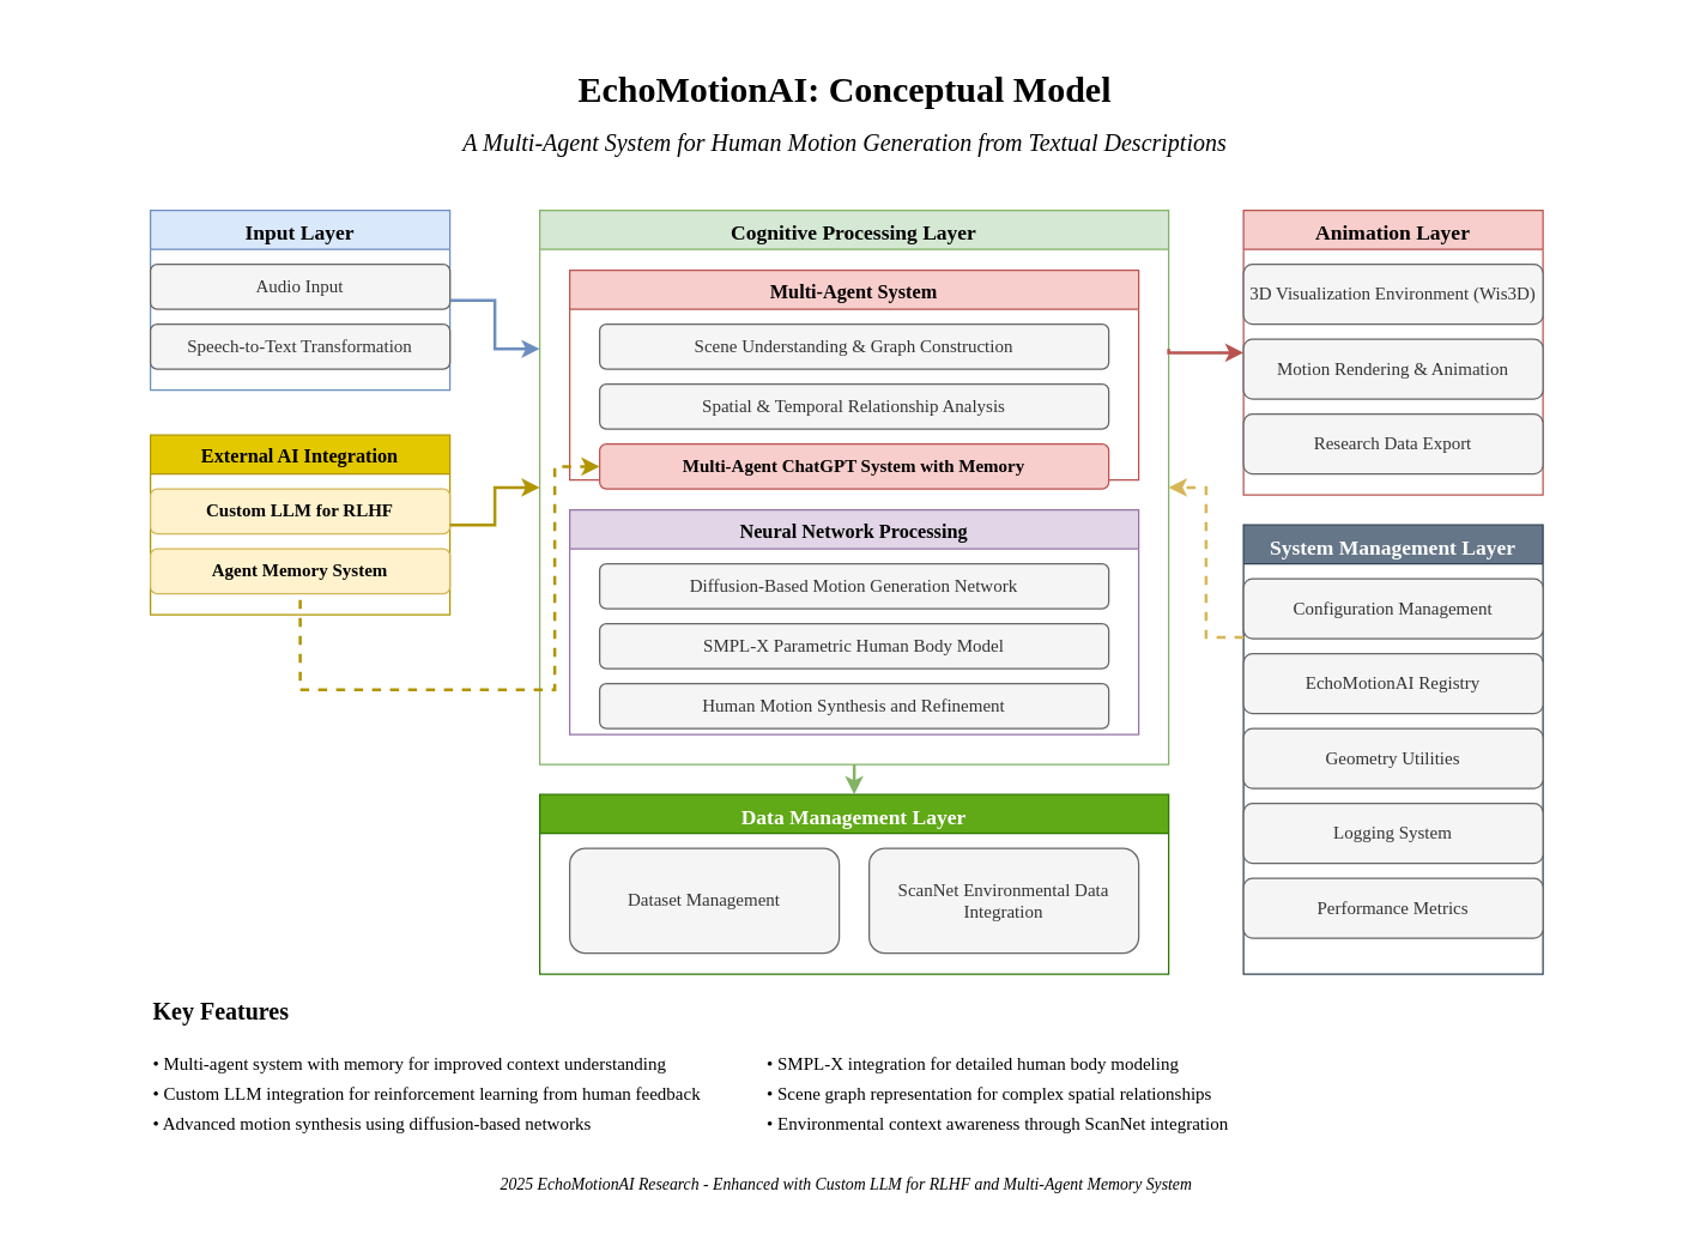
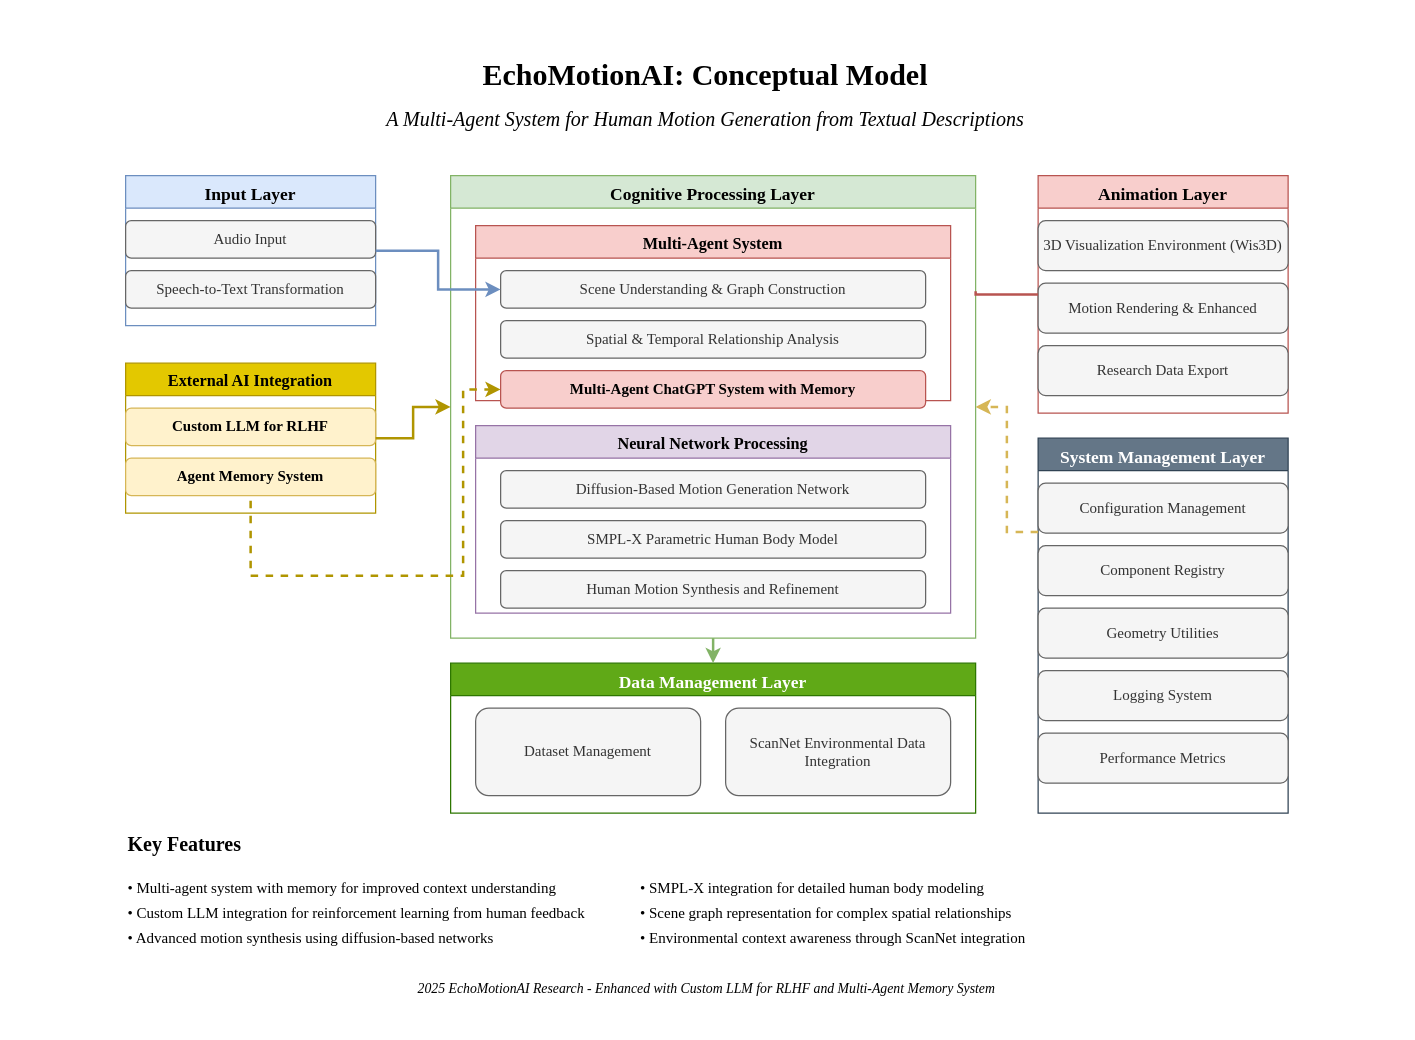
  <mxCell id="0" />
  <mxCell id="1" parent="0" />
  <mxCell id="2" value="" style="rounded=0;whiteSpace=wrap;html=1;fillColor=#FFFFFF;strokeColor=none;" parent="1" vertex="1"><mxGeometry x="20" y="20" width="1090" height="790" as="geometry" /></mxCell>
  <mxCell id="3" value="EchoMotionAI: Conceptual Model" style="text;html=1;strokeColor=none;fillColor=none;align=center;verticalAlign=middle;whiteSpace=wrap;rounded=0;fontSize=24;fontStyle=1;fontFamily=Times New Roman;" parent="1" vertex="1"><mxGeometry x="164" y="40" width="800" height="40" as="geometry" /></mxCell>
  <mxCell id="4" value="A Multi-Agent System for Human Motion Generation from Textual Descriptions" style="text;html=1;strokeColor=none;fillColor=none;align=center;verticalAlign=middle;whiteSpace=wrap;rounded=0;fontSize=16;fontFamily=Times New Roman;fontStyle=2" parent="1" vertex="1"><mxGeometry x="164" y="80" width="800" height="30" as="geometry" /></mxCell>
  <mxCell id="5" value="Input Layer" style="swimlane;fontStyle=1;align=center;verticalAlign=top;childLayout=stackLayout;horizontal=1;startSize=26;horizontalStack=0;resizeParent=1;resizeParentMax=0;resizeLast=0;collapsible=0;marginBottom=0;fontSize=14;fillColor=#dae8fc;strokeColor=#6c8ebf;fontFamily=Times New Roman;" parent="1" vertex="1"><mxGeometry x="100" y="140" width="200" height="120" as="geometry" /></mxCell>
  <mxCell id="6" value="Audio Input" style="rounded=1;whiteSpace=wrap;html=1;fontSize=12;glass=0;strokeWidth=1;shadow=0;fillColor=#f5f5f5;fontColor=#333333;strokeColor=#666666;fontFamily=Times New Roman;" parent="5" vertex="1"><mxGeometry y="36" width="200" height="30" as="geometry" /></mxCell>
  <mxCell id="7" value="Speech-to-Text Transformation" style="rounded=1;whiteSpace=wrap;html=1;fontSize=12;glass=0;strokeWidth=1;shadow=0;fillColor=#f5f5f5;fontColor=#333333;strokeColor=#666666;fontFamily=Times New Roman;" parent="5" vertex="1"><mxGeometry y="76" width="200" height="30" as="geometry" /></mxCell>
  <mxCell id="8" value="Cognitive Processing Layer" style="swimlane;fontStyle=1;align=center;verticalAlign=top;childLayout=stackLayout;horizontal=1;startSize=26;horizontalStack=0;resizeParent=1;resizeParentMax=0;resizeLast=0;collapsible=0;marginBottom=0;fontSize=14;fillColor=#d5e8d4;strokeColor=#82b366;fontFamily=Times New Roman;" parent="1" vertex="1"><mxGeometry x="360" y="140" width="420" height="370" as="geometry" /></mxCell>
  <mxCell id="9" value="Multi-Agent System" style="swimlane;fontStyle=1;align=center;verticalAlign=top;childLayout=stackLayout;horizontal=1;startSize=26;horizontalStack=0;resizeParent=1;resizeParentMax=0;resizeLast=0;collapsible=0;marginBottom=0;fontSize=13;fillColor=#f8cecc;strokeColor=#b85450;fontFamily=Times New Roman;" parent="8" vertex="1"><mxGeometry x="20" y="40" width="380" height="140" as="geometry" /></mxCell>
  <mxCell id="10" value="Scene Understanding &amp; Graph Construction" style="rounded=1;whiteSpace=wrap;html=1;fontSize=12;glass=0;strokeWidth=1;shadow=0;fillColor=#f5f5f5;fontColor=#333333;strokeColor=#666666;fontFamily=Times New Roman;" parent="9" vertex="1"><mxGeometry x="20" y="36" width="340" height="30" as="geometry" /></mxCell>
  <mxCell id="11" value="Spatial &amp; Temporal Relationship Analysis" style="rounded=1;whiteSpace=wrap;html=1;fontSize=12;glass=0;strokeWidth=1;shadow=0;fillColor=#f5f5f5;fontColor=#333333;strokeColor=#666666;fontFamily=Times New Roman;" parent="9" vertex="1"><mxGeometry x="20" y="76" width="340" height="30" as="geometry" /></mxCell>
  <mxCell id="12" value="Multi-Agent ChatGPT System with Memory" style="rounded=1;whiteSpace=wrap;html=1;fontSize=12;glass=0;strokeWidth=1;shadow=0;fillColor=#f8cecc;strokeColor=#b85450;fontFamily=Times New Roman;fontStyle=1" parent="9" vertex="1"><mxGeometry x="20" y="116" width="340" height="30" as="geometry" /></mxCell>
  <mxCell id="13" value="Neural Network Processing" style="swimlane;fontStyle=1;align=center;verticalAlign=top;childLayout=stackLayout;horizontal=1;startSize=26;horizontalStack=0;resizeParent=1;resizeParentMax=0;resizeLast=0;collapsible=0;marginBottom=0;fontSize=13;fillColor=#e1d5e7;strokeColor=#9673a6;fontFamily=Times New Roman;" parent="8" vertex="1"><mxGeometry x="20" y="200" width="380" height="150" as="geometry" /></mxCell>
  <mxCell id="14" value="Diffusion-Based Motion Generation Network" style="rounded=1;whiteSpace=wrap;html=1;fontSize=12;glass=0;strokeWidth=1;shadow=0;fillColor=#f5f5f5;fontColor=#333333;strokeColor=#666666;fontFamily=Times New Roman;" parent="13" vertex="1"><mxGeometry x="20" y="36" width="340" height="30" as="geometry" /></mxCell>
  <mxCell id="15" value="SMPL-X Parametric Human Body Model" style="rounded=1;whiteSpace=wrap;html=1;fontSize=12;glass=0;strokeWidth=1;shadow=0;fillColor=#f5f5f5;fontColor=#333333;strokeColor=#666666;fontFamily=Times New Roman;" parent="13" vertex="1"><mxGeometry x="20" y="76" width="340" height="30" as="geometry" /></mxCell>
  <mxCell id="16" value="Human Motion Synthesis and Refinement" style="rounded=1;whiteSpace=wrap;html=1;fontSize=12;glass=0;strokeWidth=1;shadow=0;fillColor=#f5f5f5;fontColor=#333333;strokeColor=#666666;fontFamily=Times New Roman;" parent="13" vertex="1"><mxGeometry x="20" y="116" width="340" height="30" as="geometry" /></mxCell>
  <mxCell id="17" value="External AI Integration" style="swimlane;fontStyle=1;align=center;verticalAlign=top;childLayout=stackLayout;horizontal=1;startSize=26;horizontalStack=0;resizeParent=1;resizeParentMax=0;resizeLast=0;collapsible=0;marginBottom=0;fontSize=13;fillColor=#e3c800;strokeColor=#B09500;fontColor=#000000;fontFamily=Times New Roman;" parent="1" vertex="1"><mxGeometry x="100" y="290" width="200" height="120" as="geometry" /></mxCell>
  <mxCell id="18" value="Custom LLM for RLHF" style="rounded=1;whiteSpace=wrap;html=1;fontSize=12;glass=0;strokeWidth=1;shadow=0;fillColor=#fff2cc;strokeColor=#d6b656;fontFamily=Times New Roman;fontStyle=1" parent="17" vertex="1"><mxGeometry y="36" width="200" height="30" as="geometry" /></mxCell>
  <mxCell id="19" value="Agent Memory System" style="rounded=1;whiteSpace=wrap;html=1;fontSize=12;glass=0;strokeWidth=1;shadow=0;fillColor=#fff2cc;strokeColor=#d6b656;fontFamily=Times New Roman;fontStyle=1" parent="17" vertex="1"><mxGeometry y="76" width="200" height="30" as="geometry" /></mxCell>
  <mxCell id="20" value="Data Management Layer" style="swimlane;fontStyle=1;align=center;verticalAlign=top;childLayout=stackLayout;horizontal=1;startSize=26;horizontalStack=0;resizeParent=1;resizeParentMax=0;resizeLast=0;collapsible=0;marginBottom=0;fontSize=14;fillColor=#60a917;strokeColor=#2D7600;fontColor=#ffffff;fontFamily=Times New Roman;" parent="1" vertex="1"><mxGeometry x="360" y="530" width="420" height="120" as="geometry" /></mxCell>
  <mxCell id="21" value="Dataset Management" style="rounded=1;whiteSpace=wrap;html=1;fontSize=12;glass=0;strokeWidth=1;shadow=0;fillColor=#f5f5f5;fontColor=#333333;strokeColor=#666666;fontFamily=Times New Roman;" parent="20" vertex="1"><mxGeometry x="20" y="36" width="180" height="70" as="geometry" /></mxCell>
  <mxCell id="22" value="ScanNet Environmental Data Integration" style="rounded=1;whiteSpace=wrap;html=1;fontSize=12;glass=0;strokeWidth=1;shadow=0;fillColor=#f5f5f5;fontColor=#333333;strokeColor=#666666;fontFamily=Times New Roman;" parent="20" vertex="1"><mxGeometry x="220" y="36" width="180" height="70" as="geometry" /></mxCell>
  <mxCell id="23" value="Animation Layer" style="swimlane;fontStyle=1;align=center;verticalAlign=top;childLayout=stackLayout;horizontal=1;startSize=26;horizontalStack=0;resizeParent=1;resizeParentMax=0;resizeLast=0;collapsible=0;marginBottom=0;fontSize=14;fillColor=#f8cecc;strokeColor=#b85450;fontFamily=Times New Roman;" parent="1" vertex="1"><mxGeometry x="830" y="140" width="200" height="190" as="geometry" /></mxCell>
  <mxCell id="24" value="3D Visualization Environment (Wis3D)" style="rounded=1;whiteSpace=wrap;html=1;fontSize=12;glass=0;strokeWidth=1;shadow=0;fillColor=#f5f5f5;fontColor=#333333;strokeColor=#666666;fontFamily=Times New Roman;" parent="23" vertex="1"><mxGeometry y="36" width="200" height="40" as="geometry" /></mxCell>
- <mxCell id="25" value="Motion Rendering &amp; Animation" style="rounded=1;whiteSpace=wrap;html=1;fontSize=12;glass=0;strokeWidth=1;shadow=0;fillColor=#f5f5f5;fontColor=#333333;strokeColor=#666666;fontFamily=Times New Roman;" parent="23" vertex="1"><mxGeometry y="86" width="200" height="40" as="geometry" /></mxCell>
+ <mxCell id="25" value="Motion Rendering &amp; Enhanced" style="rounded=1;whiteSpace=wrap;html=1;fontSize=12;glass=0;strokeWidth=1;shadow=0;fillColor=#f5f5f5;fontColor=#333333;strokeColor=#666666;fontFamily=Times New Roman;" parent="23" vertex="1"><mxGeometry y="86" width="200" height="40" as="geometry" /></mxCell>
  <mxCell id="26" value="Research Data Export" style="rounded=1;whiteSpace=wrap;html=1;fontSize=12;glass=0;strokeWidth=1;shadow=0;fillColor=#f5f5f5;fontColor=#333333;strokeColor=#666666;fontFamily=Times New Roman;" parent="23" vertex="1"><mxGeometry y="136" width="200" height="40" as="geometry" /></mxCell>
  <mxCell id="27" value="System Management Layer" style="swimlane;fontStyle=1;align=center;verticalAlign=top;childLayout=stackLayout;horizontal=1;startSize=26;horizontalStack=0;resizeParent=1;resizeParentMax=0;resizeLast=0;collapsible=0;marginBottom=0;fontSize=14;fillColor=#647687;strokeColor=#314354;fontColor=#ffffff;fontFamily=Times New Roman;" parent="1" vertex="1"><mxGeometry x="830" y="350" width="200" height="300" as="geometry" /></mxCell>
  <mxCell id="28" value="Configuration Management" style="rounded=1;whiteSpace=wrap;html=1;fontSize=12;glass=0;strokeWidth=1;shadow=0;fillColor=#f5f5f5;fontColor=#333333;strokeColor=#666666;fontFamily=Times New Roman;" parent="27" vertex="1"><mxGeometry y="36" width="200" height="40" as="geometry" /></mxCell>
- <mxCell id="29" value="EchoMotionAI Registry" style="rounded=1;whiteSpace=wrap;html=1;fontSize=12;glass=0;strokeWidth=1;shadow=0;fillColor=#f5f5f5;fontColor=#333333;strokeColor=#666666;fontFamily=Times New Roman;" parent="27" vertex="1"><mxGeometry y="86" width="200" height="40" as="geometry" /></mxCell>
+ <mxCell id="29" value="Component Registry" style="rounded=1;whiteSpace=wrap;html=1;fontSize=12;glass=0;strokeWidth=1;shadow=0;fillColor=#f5f5f5;fontColor=#333333;strokeColor=#666666;fontFamily=Times New Roman;" parent="27" vertex="1"><mxGeometry y="86" width="200" height="40" as="geometry" /></mxCell>
  <mxCell id="30" value="Geometry Utilities" style="rounded=1;whiteSpace=wrap;html=1;fontSize=12;glass=0;strokeWidth=1;shadow=0;fillColor=#f5f5f5;fontColor=#333333;strokeColor=#666666;fontFamily=Times New Roman;" parent="27" vertex="1"><mxGeometry y="136" width="200" height="40" as="geometry" /></mxCell>
  <mxCell id="31" value="Logging System" style="rounded=1;whiteSpace=wrap;html=1;fontSize=12;glass=0;strokeWidth=1;shadow=0;fillColor=#f5f5f5;fontColor=#333333;strokeColor=#666666;fontFamily=Times New Roman;" parent="27" vertex="1"><mxGeometry y="186" width="200" height="40" as="geometry" /></mxCell>
  <mxCell id="32" value="Performance Metrics" style="rounded=1;whiteSpace=wrap;html=1;fontSize=12;glass=0;strokeWidth=1;shadow=0;fillColor=#f5f5f5;fontColor=#333333;strokeColor=#666666;fontFamily=Times New Roman;" parent="27" vertex="1"><mxGeometry y="236" width="200" height="40" as="geometry" /></mxCell>
  <mxCell id="33" value="Key Features" style="text;html=1;strokeColor=none;fillColor=none;align=left;verticalAlign=middle;whiteSpace=wrap;rounded=0;fontSize=16;fontStyle=1;fontFamily=Times New Roman;" parent="1" vertex="1"><mxGeometry x="100" y="660" width="200" height="30" as="geometry" /></mxCell>
  <mxCell id="34" value="• Multi-agent system with memory for improved context understanding" style="text;html=1;strokeColor=none;fillColor=none;align=left;verticalAlign=middle;whiteSpace=wrap;rounded=0;fontSize=12;fontFamily=Times New Roman;" parent="1" vertex="1"><mxGeometry x="100" y="700" width="400" height="20" as="geometry" /></mxCell>
  <mxCell id="35" value="• Custom LLM integration for reinforcement learning from human feedback" style="text;html=1;strokeColor=none;fillColor=none;align=left;verticalAlign=middle;whiteSpace=wrap;rounded=0;fontSize=12;fontFamily=Times New Roman;" parent="1" vertex="1"><mxGeometry x="100" y="720" width="400" height="20" as="geometry" /></mxCell>
  <mxCell id="36" value="• Advanced motion synthesis using diffusion-based networks" style="text;html=1;strokeColor=none;fillColor=none;align=left;verticalAlign=middle;whiteSpace=wrap;rounded=0;fontSize=12;fontFamily=Times New Roman;" parent="1" vertex="1"><mxGeometry x="100" y="740" width="400" height="20" as="geometry" /></mxCell>
  <mxCell id="37" value="• SMPL-X integration for detailed human body modeling" style="text;html=1;strokeColor=none;fillColor=none;align=left;verticalAlign=middle;whiteSpace=wrap;rounded=0;fontSize=12;fontFamily=Times New Roman;" parent="1" vertex="1"><mxGeometry x="510" y="700" width="400" height="20" as="geometry" /></mxCell>
  <mxCell id="38" value="• Scene graph representation for complex spatial relationships" style="text;html=1;strokeColor=none;fillColor=none;align=left;verticalAlign=middle;whiteSpace=wrap;rounded=0;fontSize=12;fontFamily=Times New Roman;" parent="1" vertex="1"><mxGeometry x="510" y="720" width="400" height="20" as="geometry" /></mxCell>
  <mxCell id="39" value="• Environmental context awareness through ScanNet integration" style="text;html=1;strokeColor=none;fillColor=none;align=left;verticalAlign=middle;whiteSpace=wrap;rounded=0;fontSize=12;fontFamily=Times New Roman;" parent="1" vertex="1"><mxGeometry x="510" y="740" width="400" height="20" as="geometry" /></mxCell>
  <mxCell id="40" value=" 2025 EchoMotionAI Research - Enhanced with Custom LLM for RLHF and Multi-Agent Memory System" style="text;html=1;strokeColor=none;fillColor=none;align=center;verticalAlign=middle;whiteSpace=wrap;rounded=0;fontSize=11;fontStyle=2;fontFamily=Times New Roman;" parent="1" vertex="1"><mxGeometry x="20" y="780" width="1090" height="20" as="geometry" /></mxCell>
- <mxCell id="41" style="edgeStyle=orthogonalEdgeStyle;rounded=0;orthogonalLoop=1;jettySize=auto;html=1;exitX=1;exitY=0.5;exitDx=0;exitDy=0;entryX=0;entryY=0.25;entryDx=0;entryDy=0;startArrow=none;startFill=0;endArrow=classic;endFill=1;strokeWidth=2;strokeColor=#6c8ebf;fontFamily=Times New Roman;" parent="1" source="5" target="8" edge="1"><mxGeometry relative="1" as="geometry" /></mxCell>
+ <mxCell id="41" style="edgeStyle=orthogonalEdgeStyle;rounded=0;orthogonalLoop=1;jettySize=auto;html=1;exitX=1;exitY=0.5;exitDx=0;exitDy=0;startArrow=none;startFill=0;endArrow=classic;endFill=1;strokeWidth=2;strokeColor=#6c8ebf;fontFamily=Times New Roman;" parent="1" source="5" target="10" edge="1"><mxGeometry relative="1" as="geometry" /></mxCell>
  <mxCell id="42" style="edgeStyle=orthogonalEdgeStyle;rounded=0;orthogonalLoop=1;jettySize=auto;html=1;entryX=0;entryY=0.5;entryDx=0;entryDy=0;startArrow=none;startFill=0;endArrow=classic;endFill=1;strokeWidth=2;strokeColor=#B09500;dashed=1;fontFamily=Times New Roman;" parent="1" target="12" edge="1"><mxGeometry relative="1" as="geometry"><Array as="points"><mxPoint x="200" y="460" /><mxPoint x="370" y="460" /><mxPoint x="370" y="311" /></Array><mxPoint x="200" y="400" as="sourcePoint" /></mxGeometry></mxCell>
  <mxCell id="43" style="edgeStyle=orthogonalEdgeStyle;rounded=0;orthogonalLoop=1;jettySize=auto;html=1;exitX=1;exitY=0.5;exitDx=0;exitDy=0;entryX=0;entryY=0.5;entryDx=0;entryDy=0;startArrow=none;startFill=0;endArrow=classic;endFill=1;strokeWidth=2;strokeColor=#B09500;fontFamily=Times New Roman;" parent="1" source="17" target="8" edge="1"><mxGeometry relative="1" as="geometry" /></mxCell>
  <mxCell id="44" style="edgeStyle=orthogonalEdgeStyle;rounded=0;orthogonalLoop=1;jettySize=auto;html=1;exitX=0.5;exitY=1;exitDx=0;exitDy=0;entryX=0.5;entryY=0;entryDx=0;entryDy=0;startArrow=none;startFill=0;endArrow=classic;endFill=1;strokeWidth=2;strokeColor=#82b366;fontFamily=Times New Roman;" parent="1" source="8" target="20" edge="1"><mxGeometry relative="1" as="geometry" /></mxCell>
- <mxCell id="45" style="edgeStyle=orthogonalEdgeStyle;rounded=0;orthogonalLoop=1;jettySize=auto;html=1;exitX=1;exitY=0.25;exitDx=0;exitDy=0;entryX=0;entryY=0.5;entryDx=0;entryDy=0;startArrow=none;startFill=0;endArrow=classic;endFill=1;strokeWidth=2;strokeColor=#b85450;fontFamily=Times New Roman;" parent="1" source="8" target="23" edge="1"><mxGeometry relative="1" as="geometry"><Array as="points"><mxPoint x="780" y="235" /></Array></mxGeometry></mxCell>
+ <mxCell id="45" style="edgeStyle=orthogonalEdgeStyle;rounded=0;orthogonalLoop=1;jettySize=auto;html=1;exitX=1;exitY=0.25;exitDx=0;exitDy=0;entryX=0;entryY=0.5;entryDx=0;entryDy=0;startArrow=none;startFill=0;endArrow=none;endFill=1;strokeWidth=2;strokeColor=#b85450;fontFamily=Times New Roman;" parent="1" source="8" target="23" edge="1"><mxGeometry relative="1" as="geometry"><Array as="points"><mxPoint x="780" y="235" /></Array></mxGeometry></mxCell>
  <mxCell id="46" style="edgeStyle=orthogonalEdgeStyle;rounded=0;orthogonalLoop=1;jettySize=auto;html=1;exitX=0;exitY=0.25;exitDx=0;exitDy=0;entryX=1;entryY=0.5;entryDx=0;entryDy=0;startArrow=none;startFill=0;endArrow=classic;endFill=1;strokeWidth=2;strokeColor=#d6b656;dashed=1;fontFamily=Times New Roman;" parent="1" source="27" target="8" edge="1"><mxGeometry relative="1" as="geometry" /></mxCell>
